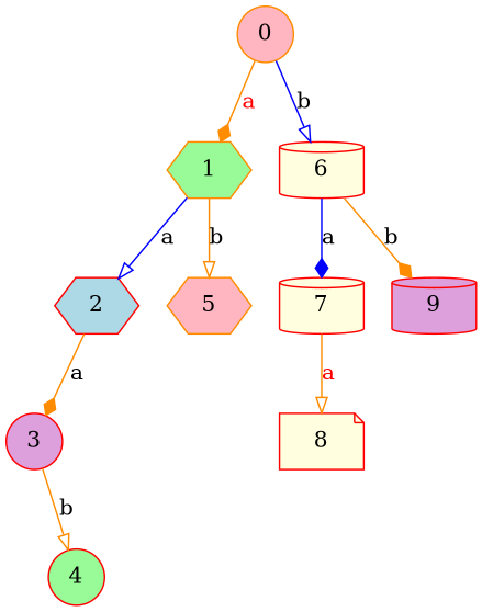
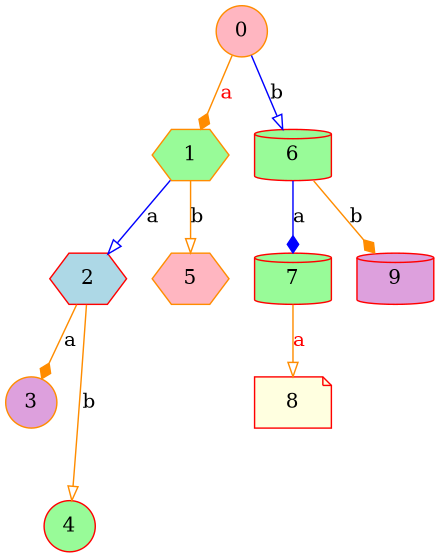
  digraph {
    rankdir=TB
    node [color=red fillcolor=lightyellow shape=circle style=filled]
    edge [arrowhead=onormal color=darkorange]
    0 [color=darkorange fillcolor=lightpink]
    1 [color=darkorange fillcolor=palegreen shape=hexagon]
-   6 [shape=cylinder]
+   6 [fillcolor=palegreen shape=cylinder]
    2 [fillcolor=lightblue shape=hexagon]
    5 [color=darkorange fillcolor=lightpink shape=hexagon]
-   7 [shape=cylinder]
+   7 [fillcolor=palegreen shape=cylinder]
    9 [fillcolor=plum shape=cylinder]
-   3 [fillcolor=plum]
+   3 [color=darkorange fillcolor=plum]
    4 [fillcolor=palegreen]
    8 [shape=note]
    0 -> 1 [arrowhead=diamond fontcolor=red label=a]
    0 -> 6 [color=blue label=b]
    1 -> 2 [color=blue label=a]
    1 -> 5 [label=b]
    6 -> 7 [arrowhead=diamond color=blue label=a]
    6 -> 9 [arrowhead=diamond label=b]
    2 -> 3 [arrowhead=diamond label=a]
-   3 -> 4 [label=b]
+   2 -> 4 [label=b]
    7 -> 8 [fontcolor=red label=a]
  }
